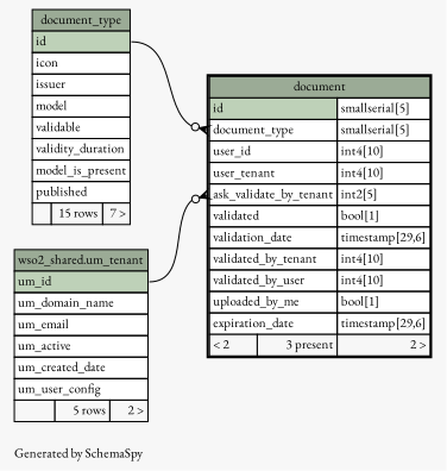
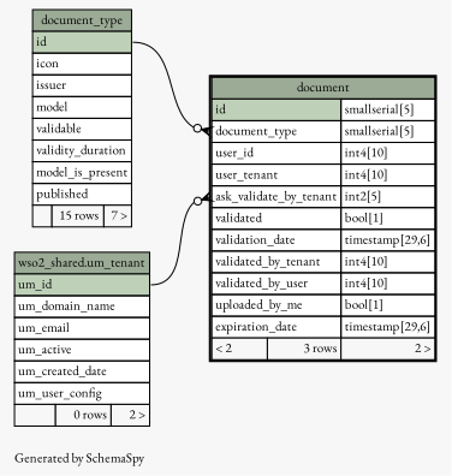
  digraph {
    bgcolor="#f7f7f7"
    fontname="EB Garamond"
    fontsize=11
    label="\nGenerated by SchemaSpy"
    labeljust=l
    nodesep=0.18
    rankdir=RL
    ranksep=0.46
    node [fontname="EB Garamond" fontsize=11 shape=plaintext]
    edge [arrowhead=none arrowsize=0.8 arrowtail=crowodot dir=back fontname="EB Garamond"]
-   n1 [label=<     <TABLE BORDER="2" CELLBORDER="1" CELLSPACING="0" BGCOLOR="#ffffff">       <TR><TD COLSPAN="3" BGCOLOR="#9bab96" ALIGN="CENTER">document</TD></TR>       <TR><TD PORT="id" COLSPAN="2" BGCOLOR="#bed1b8" ALIGN="LEFT">id</TD><TD PORT="id.type" ALIGN="LEFT">smallserial[5]</TD></TR>       <TR><TD PORT="document_type" COLSPAN="2" ALIGN="LEFT">document_type</TD><TD PORT="document_type.type" ALIGN="LEFT">smallserial[5]</TD></TR>       <TR><TD PORT="user_id" COLSPAN="2" ALIGN="LEFT">user_id</TD><TD PORT="user_id.type" ALIGN="LEFT">int4[10]</TD></TR>       <TR><TD PORT="user_tenant" COLSPAN="2" ALIGN="LEFT">user_tenant</TD><TD PORT="user_tenant.type" ALIGN="LEFT">int4[10]</TD></TR>       <TR><TD PORT="ask_validate_by_tenant" COLSPAN="2" ALIGN="LEFT">ask_validate_by_tenant</TD><TD PORT="ask_validate_by_tenant.type" ALIGN="LEFT">int2[5]</TD></TR>       <TR><TD PORT="validated" COLSPAN="2" ALIGN="LEFT">validated</TD><TD PORT="validated.type" ALIGN="LEFT">bool[1]</TD></TR>       <TR><TD PORT="validation_date" COLSPAN="2" ALIGN="LEFT">validation_date</TD><TD PORT="validation_date.type" ALIGN="LEFT">timestamp[29,6]</TD></TR>       <TR><TD PORT="validated_by_tenant" COLSPAN="2" ALIGN="LEFT">validated_by_tenant</TD><TD PORT="validated_by_tenant.type" ALIGN="LEFT">int4[10]</TD></TR>       <TR><TD PORT="validated_by_user" COLSPAN="2" ALIGN="LEFT">validated_by_user</TD><TD PORT="validated_by_user.type" ALIGN="LEFT">int4[10]</TD></TR>       <TR><TD PORT="uploaded_by_me" COLSPAN="2" ALIGN="LEFT">uploaded_by_me</TD><TD PORT="uploaded_by_me.type" ALIGN="LEFT">bool[1]</TD></TR>       <TR><TD PORT="expiration_date" COLSPAN="2" ALIGN="LEFT">expiration_date</TD><TD PORT="expiration_date.type" ALIGN="LEFT">timestamp[29,6]</TD></TR>       <TR><TD ALIGN="LEFT" BGCOLOR="#f7f7f7">&lt; 2</TD><TD ALIGN="RIGHT" BGCOLOR="#f7f7f7">3 present</TD><TD ALIGN="RIGHT" BGCOLOR="#f7f7f7">2 &gt;</TD></TR>     </TABLE>>]
-   n2 [label=<     <TABLE BORDER="0" CELLBORDER="1" CELLSPACING="0" BGCOLOR="#ffffff">       <TR><TD COLSPAN="3" BGCOLOR="#9bab96" ALIGN="CENTER">wso2_shared.um_tenant</TD></TR>       <TR><TD PORT="um_id" COLSPAN="3" BGCOLOR="#bed1b8" ALIGN="LEFT">um_id</TD></TR>       <TR><TD PORT="um_domain_name" COLSPAN="3" ALIGN="LEFT">um_domain_name</TD></TR>       <TR><TD PORT="um_email" COLSPAN="3" ALIGN="LEFT">um_email</TD></TR>       <TR><TD PORT="um_active" COLSPAN="3" ALIGN="LEFT">um_active</TD></TR>       <TR><TD PORT="um_created_date" COLSPAN="3" ALIGN="LEFT">um_created_date</TD></TR>       <TR><TD PORT="um_user_config" COLSPAN="3" ALIGN="LEFT">um_user_config</TD></TR>       <TR><TD ALIGN="LEFT" BGCOLOR="#f7f7f7">  </TD><TD ALIGN="RIGHT" BGCOLOR="#f7f7f7">5 rows</TD><TD ALIGN="RIGHT" BGCOLOR="#f7f7f7">2 &gt;</TD></TR>     </TABLE>>]
+   n1 [label=<     <TABLE BORDER="2" CELLBORDER="1" CELLSPACING="0" BGCOLOR="#ffffff">       <TR><TD COLSPAN="3" BGCOLOR="#9bab96" ALIGN="CENTER">document</TD></TR>       <TR><TD PORT="id" COLSPAN="2" BGCOLOR="#bed1b8" ALIGN="LEFT">id</TD><TD PORT="id.type" ALIGN="LEFT">smallserial[5]</TD></TR>       <TR><TD PORT="document_type" COLSPAN="2" ALIGN="LEFT">document_type</TD><TD PORT="document_type.type" ALIGN="LEFT">smallserial[5]</TD></TR>       <TR><TD PORT="user_id" COLSPAN="2" ALIGN="LEFT">user_id</TD><TD PORT="user_id.type" ALIGN="LEFT">int4[10]</TD></TR>       <TR><TD PORT="user_tenant" COLSPAN="2" ALIGN="LEFT">user_tenant</TD><TD PORT="user_tenant.type" ALIGN="LEFT">int4[10]</TD></TR>       <TR><TD PORT="ask_validate_by_tenant" COLSPAN="2" ALIGN="LEFT">ask_validate_by_tenant</TD><TD PORT="ask_validate_by_tenant.type" ALIGN="LEFT">int2[5]</TD></TR>       <TR><TD PORT="validated" COLSPAN="2" ALIGN="LEFT">validated</TD><TD PORT="validated.type" ALIGN="LEFT">bool[1]</TD></TR>       <TR><TD PORT="validation_date" COLSPAN="2" ALIGN="LEFT">validation_date</TD><TD PORT="validation_date.type" ALIGN="LEFT">timestamp[29,6]</TD></TR>       <TR><TD PORT="validated_by_tenant" COLSPAN="2" ALIGN="LEFT">validated_by_tenant</TD><TD PORT="validated_by_tenant.type" ALIGN="LEFT">int4[10]</TD></TR>       <TR><TD PORT="validated_by_user" COLSPAN="2" ALIGN="LEFT">validated_by_user</TD><TD PORT="validated_by_user.type" ALIGN="LEFT">int4[10]</TD></TR>       <TR><TD PORT="uploaded_by_me" COLSPAN="2" ALIGN="LEFT">uploaded_by_me</TD><TD PORT="uploaded_by_me.type" ALIGN="LEFT">bool[1]</TD></TR>       <TR><TD PORT="expiration_date" COLSPAN="2" ALIGN="LEFT">expiration_date</TD><TD PORT="expiration_date.type" ALIGN="LEFT">timestamp[29,6]</TD></TR>       <TR><TD ALIGN="LEFT" BGCOLOR="#f7f7f7">&lt; 2</TD><TD ALIGN="RIGHT" BGCOLOR="#f7f7f7">3 rows</TD><TD ALIGN="RIGHT" BGCOLOR="#f7f7f7">2 &gt;</TD></TR>     </TABLE>>]
+   n2 [label=<     <TABLE BORDER="0" CELLBORDER="1" CELLSPACING="0" BGCOLOR="#ffffff">       <TR><TD COLSPAN="3" BGCOLOR="#9bab96" ALIGN="CENTER">wso2_shared.um_tenant</TD></TR>       <TR><TD PORT="um_id" COLSPAN="3" BGCOLOR="#bed1b8" ALIGN="LEFT">um_id</TD></TR>       <TR><TD PORT="um_domain_name" COLSPAN="3" ALIGN="LEFT">um_domain_name</TD></TR>       <TR><TD PORT="um_email" COLSPAN="3" ALIGN="LEFT">um_email</TD></TR>       <TR><TD PORT="um_active" COLSPAN="3" ALIGN="LEFT">um_active</TD></TR>       <TR><TD PORT="um_created_date" COLSPAN="3" ALIGN="LEFT">um_created_date</TD></TR>       <TR><TD PORT="um_user_config" COLSPAN="3" ALIGN="LEFT">um_user_config</TD></TR>       <TR><TD ALIGN="LEFT" BGCOLOR="#f7f7f7">  </TD><TD ALIGN="RIGHT" BGCOLOR="#f7f7f7">0 rows</TD><TD ALIGN="RIGHT" BGCOLOR="#f7f7f7">2 &gt;</TD></TR>     </TABLE>>]
    n3 [label=<     <TABLE BORDER="0" CELLBORDER="1" CELLSPACING="0" BGCOLOR="#ffffff">       <TR><TD COLSPAN="3" BGCOLOR="#9bab96" ALIGN="CENTER">document_type</TD></TR>       <TR><TD PORT="id" COLSPAN="3" BGCOLOR="#bed1b8" ALIGN="LEFT">id</TD></TR>       <TR><TD PORT="icon" COLSPAN="3" ALIGN="LEFT">icon</TD></TR>       <TR><TD PORT="issuer" COLSPAN="3" ALIGN="LEFT">issuer</TD></TR>       <TR><TD PORT="model" COLSPAN="3" ALIGN="LEFT">model</TD></TR>       <TR><TD PORT="validable" COLSPAN="3" ALIGN="LEFT">validable</TD></TR>       <TR><TD PORT="validity_duration" COLSPAN="3" ALIGN="LEFT">validity_duration</TD></TR>       <TR><TD PORT="model_is_present" COLSPAN="3" ALIGN="LEFT">model_is_present</TD></TR>       <TR><TD PORT="published" COLSPAN="3" ALIGN="LEFT">published</TD></TR>       <TR><TD ALIGN="LEFT" BGCOLOR="#f7f7f7">  </TD><TD ALIGN="RIGHT" BGCOLOR="#f7f7f7">15 rows</TD><TD ALIGN="RIGHT" BGCOLOR="#f7f7f7">7 &gt;</TD></TR>     </TABLE>>]
    n1 -> n2 [headport="um_id:e" tailport="ask_validate_by_tenant:w"]
    n1 -> n3 [headport="id:e" tailport="document_type:w"]
  }
